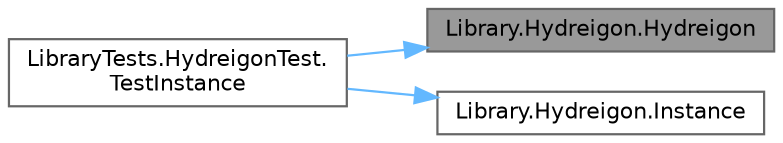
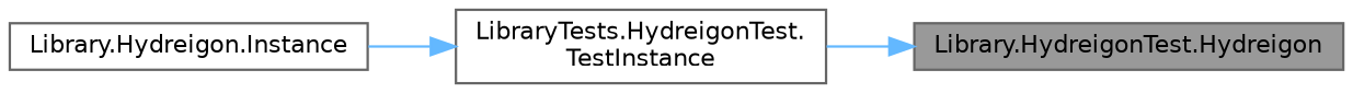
  digraph {
    rankdir=RL
    node [color=grey40 fillcolor=white fontname=Helvetica fontsize=10 shape=box style=filled]
    edge [color=steelblue1 dir=back fontname=Helvetica fontsize=10 labelfontname=Helvetica labelfontsize=10 style=solid]
-   n1 [color=gray40 fillcolor=grey60 fontcolor=black height=0.2 label="Library.Hydreigon.Hydreigon" width=0.4]
+   n1 [color=gray40 fillcolor=grey60 fontcolor=black height=0.2 label="Library.HydreigonTest.Hydreigon" width=0.4]
    n2 [height=0.2 label="LibraryTests.HydreigonTest.\lTestInstance" width=0.4]
    n3 [height=0.2 label="Library.Hydreigon.Instance" width=0.4]
    n1 -> n2
-   n3 -> n2
+   n2 -> n3
  }
